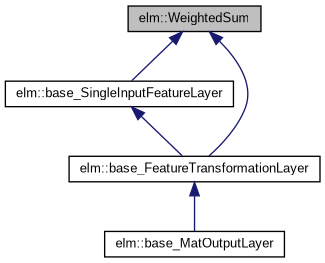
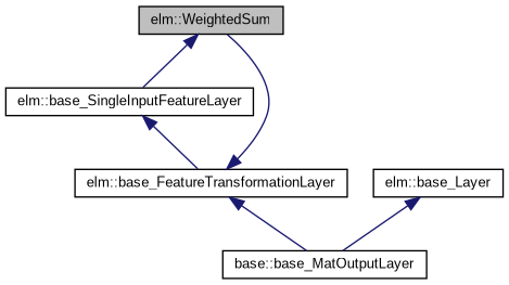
  digraph {
    fontname="Liberation Sans"
    node [color=black fillcolor=white fontname="Liberation Sans" fontsize=10 shape=record style=filled]
    edge [color=midnightblue dir=back fontname="Liberation Sans" fontsize=10 labelfontname=Helvetica labelfontsize=10 style=solid]
    n1 [fillcolor=grey75 fontcolor=black height=0.2 label="elm::WeightedSum" width=0.4]
    n2 [height=0.2 label="elm::base_SingleInputFeatureLayer" width=0.4]
    n3 [height=0.2 label="elm::base_FeatureTransformationLayer" width=0.4]
-   n4 [height=0.2 label="elm::base_MatOutputLayer" width=0.4]
+   n4 [height=0.2 label="base::base_MatOutputLayer" width=0.4]
+   n5 [height=0.2 label="elm::base_Layer" width=0.4]
    n1 -> n2
    n2 -> n3
-   n1 -> n3
+   n3 -> n1
    n3 -> n4
+   n5 -> n4
  }
